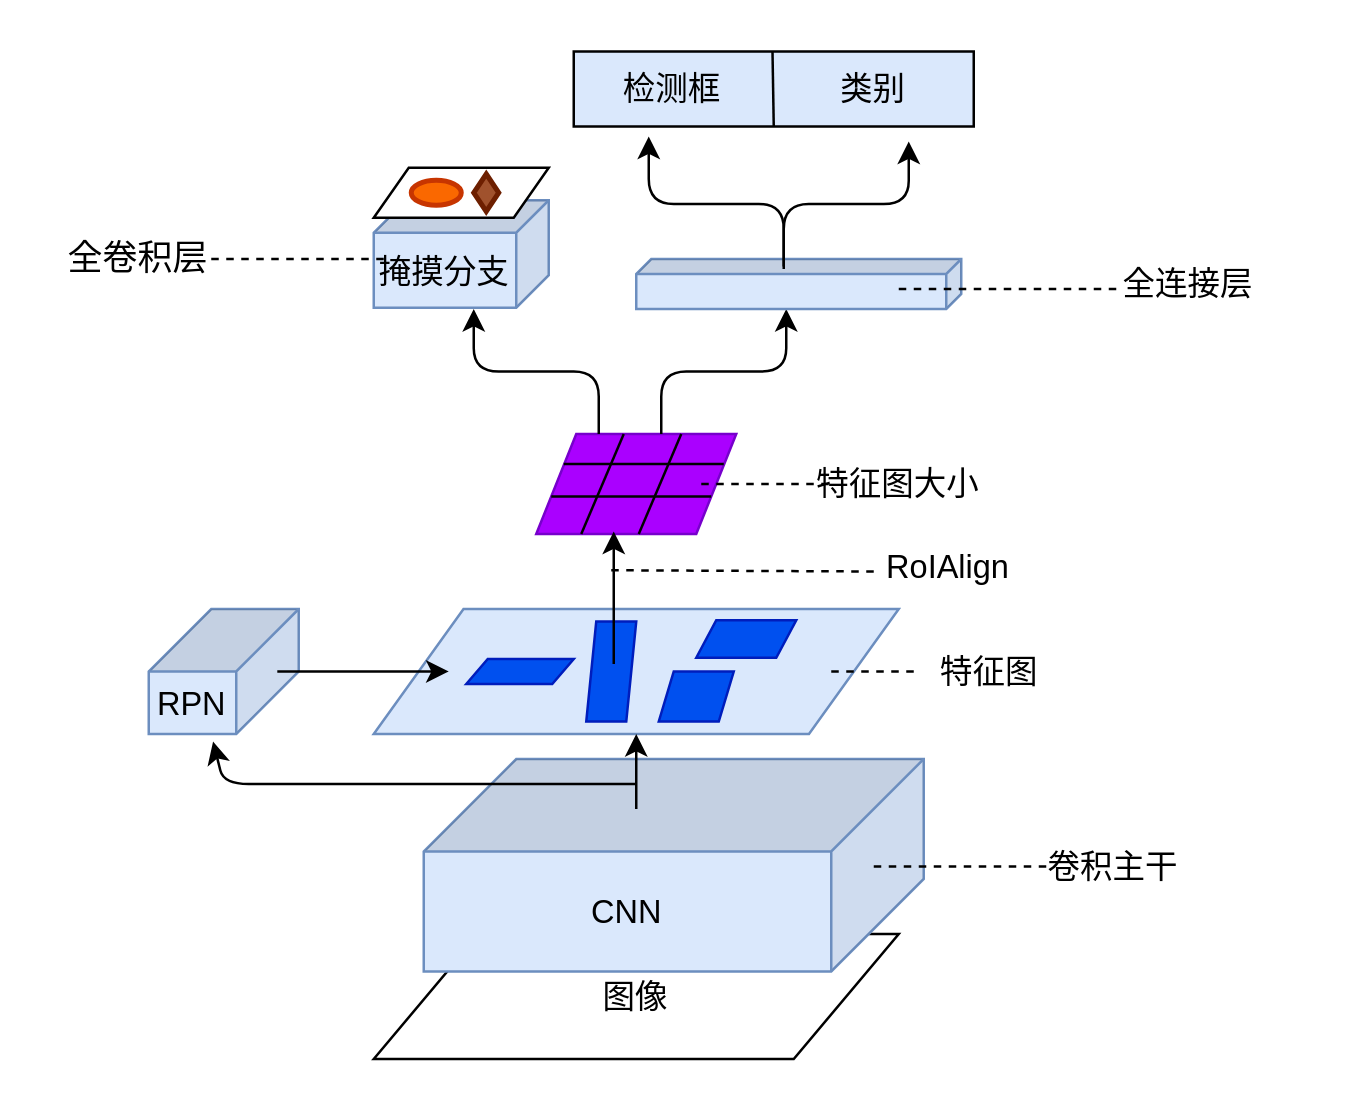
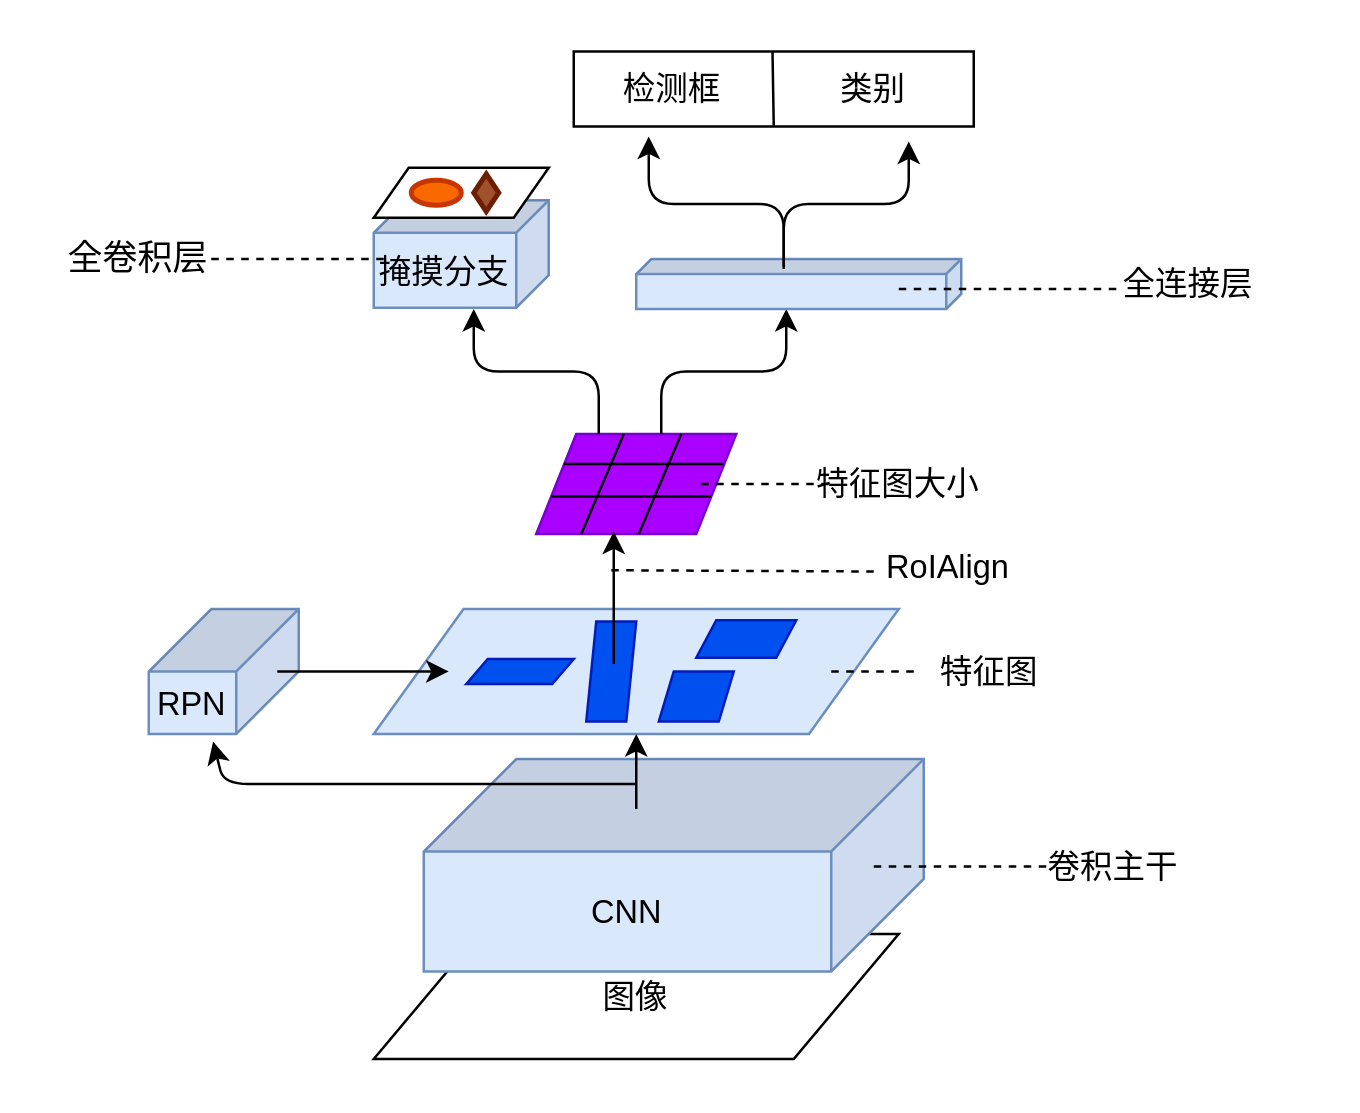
  <mxCell id="0" />
  <mxCell id="1" parent="0" />
  <mxCell id="2" value="图像" style="shape=parallelogram;perimeter=parallelogramPerimeter;whiteSpace=wrap;html=1;fontSize=13;" parent="1" vertex="1"><mxGeometry x="149" y="373" width="210" height="50" as="geometry" /></mxCell>
  <mxCell id="3" value="CNN" style="shape=cube;whiteSpace=wrap;html=1;boundedLbl=1;backgroundOutline=1;darkOpacity=0.05;darkOpacity2=0.1;size=37;direction=south;fillColor=#dae8fc;strokeColor=#6c8ebf;fontSize=13;" parent="1" vertex="1"><mxGeometry x="169" y="303" width="200" height="85" as="geometry" /></mxCell>
  <mxCell id="4" value="" style="shape=parallelogram;perimeter=parallelogramPerimeter;whiteSpace=wrap;html=1;fillColor=#dae8fc;strokeColor=#6c8ebf;size=0.171;fontSize=13;" parent="1" vertex="1"><mxGeometry x="149" y="243" width="210" height="50" as="geometry" /></mxCell>
  <mxCell id="5" value="RPN" style="shape=cube;whiteSpace=wrap;html=1;boundedLbl=1;backgroundOutline=1;darkOpacity=0.05;darkOpacity2=0.1;direction=south;size=25;fillColor=#dae8fc;strokeColor=#6c8ebf;fontSize=13;" parent="1" vertex="1"><mxGeometry x="59" y="243" width="60" height="50" as="geometry" /></mxCell>
  <mxCell id="6" value="" style="shape=parallelogram;perimeter=parallelogramPerimeter;whiteSpace=wrap;html=1;fillColor=#aa00ff;strokeColor=#7700CC;fontColor=#ffffff;fontSize=13;" parent="1" vertex="1"><mxGeometry x="214" y="173" width="80" height="40" as="geometry" /></mxCell>
  <mxCell id="7" value="" style="edgeStyle=elbowEdgeStyle;elbow=vertical;endArrow=classic;html=1;fontSize=13;" parent="1" edge="1"><mxGeometry width="50" height="50" relative="1" as="geometry"><mxPoint x="264" y="173" as="sourcePoint" /><mxPoint x="314" y="123" as="targetPoint" /></mxGeometry></mxCell>
  <mxCell id="8" value="" style="edgeStyle=elbowEdgeStyle;elbow=vertical;endArrow=classic;html=1;fontSize=13;" parent="1" edge="1"><mxGeometry width="50" height="50" relative="1" as="geometry"><mxPoint x="239" y="173" as="sourcePoint" /><mxPoint x="189" y="123" as="targetPoint" /></mxGeometry></mxCell>
  <mxCell id="9" value="" style="shape=cube;whiteSpace=wrap;html=1;boundedLbl=1;backgroundOutline=1;darkOpacity=0.05;darkOpacity2=0.1;direction=south;size=6;fillColor=#dae8fc;strokeColor=#6c8ebf;fontSize=13;" parent="1" vertex="1"><mxGeometry x="254" y="103" width="130" height="20" as="geometry" /></mxCell>
  <mxCell id="10" value="掩摸分支" style="shape=cube;whiteSpace=wrap;html=1;boundedLbl=1;backgroundOutline=1;darkOpacity=0.05;darkOpacity2=0.1;direction=south;size=13;fillColor=#dae8fc;strokeColor=#6c8ebf;fontSize=13;" parent="1" vertex="1"><mxGeometry x="149" y="79.5" width="70" height="43" as="geometry" /></mxCell>
  <mxCell id="11" value="" style="shape=parallelogram;perimeter=parallelogramPerimeter;whiteSpace=wrap;html=1;fillColor=#0050ef;strokeColor=#001DBC;fontColor=#ffffff;fontSize=13;" parent="1" vertex="1"><mxGeometry x="186" y="263" width="43" height="10" as="geometry" /></mxCell>
  <mxCell id="12" value="" style="shape=parallelogram;perimeter=parallelogramPerimeter;whiteSpace=wrap;html=1;fillColor=#0050ef;strokeColor=#001DBC;fontColor=#ffffff;fontSize=13;" parent="1" vertex="1"><mxGeometry x="234" y="248" width="20" height="40" as="geometry" /></mxCell>
  <mxCell id="13" value="" style="shape=parallelogram;perimeter=parallelogramPerimeter;whiteSpace=wrap;html=1;fillColor=#0050ef;strokeColor=#001DBC;fontColor=#ffffff;fontSize=13;" parent="1" vertex="1"><mxGeometry x="278" y="247.5" width="40" height="15" as="geometry" /></mxCell>
  <mxCell id="14" value="" style="shape=parallelogram;perimeter=parallelogramPerimeter;whiteSpace=wrap;html=1;fillColor=#0050ef;strokeColor=#001DBC;fontColor=#ffffff;fontSize=13;" parent="1" vertex="1"><mxGeometry x="263" y="268" width="30" height="20" as="geometry" /></mxCell>
  <mxCell id="15" value="" style="endArrow=classic;html=1;entryX=1.06;entryY=0.571;entryDx=0;entryDy=0;entryPerimeter=0;fontSize=13;" parent="1" target="5" edge="1"><mxGeometry width="50" height="50" relative="1" as="geometry"><mxPoint x="254" y="313" as="sourcePoint" /><mxPoint x="84" y="313" as="targetPoint" /><Array as="points"><mxPoint x="89" y="313" /></Array></mxGeometry></mxCell>
  <mxCell id="16" value="" style="endArrow=classic;html=1;fontSize=13;" parent="1" edge="1"><mxGeometry width="50" height="50" relative="1" as="geometry"><mxPoint x="254" y="323" as="sourcePoint" /><mxPoint x="254" y="293" as="targetPoint" /></mxGeometry></mxCell>
  <mxCell id="17" value="" style="endArrow=none;html=1;fontSize=13;" parent="1" edge="1"><mxGeometry width="50" height="50" relative="1" as="geometry"><mxPoint x="225" y="185" as="sourcePoint" /><mxPoint x="289" y="185" as="targetPoint" /></mxGeometry></mxCell>
  <mxCell id="18" value="" style="endArrow=none;html=1;fontSize=13;" parent="1" edge="1"><mxGeometry width="50" height="50" relative="1" as="geometry"><mxPoint x="220" y="198" as="sourcePoint" /><mxPoint x="284" y="198" as="targetPoint" /></mxGeometry></mxCell>
  <mxCell id="19" value="" style="endArrow=none;html=1;entryX=0.4;entryY=0;entryDx=0;entryDy=0;entryPerimeter=0;fontSize=13;" parent="1" edge="1"><mxGeometry width="50" height="50" relative="1" as="geometry"><mxPoint x="232" y="213" as="sourcePoint" /><mxPoint x="249" y="173" as="targetPoint" /></mxGeometry></mxCell>
  <mxCell id="20" value="" style="endArrow=none;html=1;entryX=0.4;entryY=0;entryDx=0;entryDy=0;entryPerimeter=0;fontSize=13;" parent="1" edge="1"><mxGeometry width="50" height="50" relative="1" as="geometry"><mxPoint x="255" y="213" as="sourcePoint" /><mxPoint x="272" y="173" as="targetPoint" /></mxGeometry></mxCell>
  <mxCell id="21" value="" style="endArrow=classic;html=1;entryX=0.35;entryY=1.05;entryDx=0;entryDy=0;entryPerimeter=0;fontSize=13;" parent="1" edge="1"><mxGeometry width="50" height="50" relative="1" as="geometry"><mxPoint x="245" y="265" as="sourcePoint" /><mxPoint x="245" y="212" as="targetPoint" /></mxGeometry></mxCell>
  <mxCell id="22" value="" style="endArrow=classic;html=1;exitX=0.5;exitY=0.143;exitDx=0;exitDy=0;exitPerimeter=0;fontSize=13;" parent="1" source="5" edge="1"><mxGeometry width="50" height="50" relative="1" as="geometry"><mxPoint x="109" y="283" as="sourcePoint" /><mxPoint x="179" y="268" as="targetPoint" /></mxGeometry></mxCell>
  <mxCell id="23" value="" style="endArrow=none;dashed=1;html=1;fontSize=13;" parent="1" edge="1"><mxGeometry width="50" height="50" relative="1" as="geometry"><mxPoint x="349" y="346" as="sourcePoint" /><mxPoint x="419" y="346" as="targetPoint" /></mxGeometry></mxCell>
  <mxCell id="24" value="卷积主干" style="text;html=1;strokeColor=none;fillColor=none;align=center;verticalAlign=middle;whiteSpace=wrap;rounded=0;fontSize=13;" parent="1" vertex="1"><mxGeometry x="415" y="335.5" width="60" height="20" as="geometry" /></mxCell>
  <mxCell id="25" value="" style="endArrow=none;dashed=1;html=1;fontSize=13;" parent="1" target="26" edge="1"><mxGeometry width="50" height="50" relative="1" as="geometry"><mxPoint x="332" y="268" as="sourcePoint" /><mxPoint x="402" y="268" as="targetPoint" /></mxGeometry></mxCell>
  <mxCell id="26" value="特征图" style="text;html=1;strokeColor=none;fillColor=none;align=center;verticalAlign=middle;whiteSpace=wrap;rounded=0;fontSize=13;" parent="1" vertex="1"><mxGeometry x="367" y="258" width="57" height="20" as="geometry" /></mxCell>
  <mxCell id="27" value="" style="endArrow=none;dashed=1;html=1;fontSize=13;" parent="1" edge="1"><mxGeometry width="50" height="50" relative="1" as="geometry"><mxPoint x="244" y="227.5" as="sourcePoint" /><mxPoint x="349" y="228" as="targetPoint" /></mxGeometry></mxCell>
  <mxCell id="28" value="RoIAlign" style="text;html=1;strokeColor=none;fillColor=none;align=center;verticalAlign=middle;whiteSpace=wrap;rounded=0;fontSize=13;" parent="1" vertex="1"><mxGeometry x="359" y="216" width="40" height="20" as="geometry" /></mxCell>
  <mxCell id="29" value="" style="edgeStyle=elbowEdgeStyle;elbow=vertical;endArrow=classic;html=1;fontSize=13;" parent="1" edge="1"><mxGeometry width="50" height="50" relative="1" as="geometry"><mxPoint x="313" y="106" as="sourcePoint" /><mxPoint x="363" y="56" as="targetPoint" /></mxGeometry></mxCell>
  <mxCell id="30" value="" style="edgeStyle=elbowEdgeStyle;elbow=vertical;endArrow=classic;html=1;fontSize=13;" parent="1" edge="1"><mxGeometry width="50" height="50" relative="1" as="geometry"><mxPoint x="313" y="107" as="sourcePoint" /><mxPoint x="259" y="54" as="targetPoint" /></mxGeometry></mxCell>
- <mxCell id="31" value="&amp;nbsp; &amp;nbsp; &amp;nbsp;检测框" style="rounded=0;whiteSpace=wrap;html=1;align=left;fontSize=13;fillColor=#dae8fc;" parent="1" vertex="1"><mxGeometry x="229" y="20" width="160" height="30" as="geometry" /></mxCell>
+ <mxCell id="31" value="&amp;nbsp; &amp;nbsp; &amp;nbsp;检测框" style="rounded=0;whiteSpace=wrap;html=1;align=left;fontSize=13;" parent="1" vertex="1"><mxGeometry x="229" y="20" width="160" height="30" as="geometry" /></mxCell>
  <mxCell id="32" value="" style="endArrow=none;html=1;exitX=0.5;exitY=1;exitDx=0;exitDy=0;fontSize=13;" parent="1" source="31" edge="1"><mxGeometry width="50" height="50" relative="1" as="geometry"><mxPoint x="309" y="43" as="sourcePoint" /><mxPoint x="308.5" y="20" as="targetPoint" /></mxGeometry></mxCell>
  <mxCell id="33" value="类别" style="text;html=1;strokeColor=none;fillColor=none;align=center;verticalAlign=middle;whiteSpace=wrap;rounded=0;fontSize=13;" parent="1" vertex="1"><mxGeometry x="329" y="25" width="40" height="20" as="geometry" /></mxCell>
  <mxCell id="34" value="" style="shape=parallelogram;perimeter=parallelogramPerimeter;whiteSpace=wrap;html=1;fontSize=13;" parent="1" vertex="1"><mxGeometry x="149" y="66.5" width="70" height="20" as="geometry" /></mxCell>
  <mxCell id="35" value="" style="strokeWidth=2;html=1;shape=mxgraph.flowchart.start_2;whiteSpace=wrap;fillColor=#fa6800;strokeColor=#C73500;fontColor=#ffffff;fontSize=13;" parent="1" vertex="1"><mxGeometry x="164" y="71.5" width="20" height="10" as="geometry" /></mxCell>
  <mxCell id="36" value="" style="strokeWidth=2;html=1;shape=mxgraph.flowchart.decision;whiteSpace=wrap;fillColor=#a0522d;strokeColor=#6D1F00;fontColor=#ffffff;fontSize=13;" parent="1" vertex="1"><mxGeometry x="189" y="69" width="10" height="15" as="geometry" /></mxCell>
  <mxCell id="37" value="" style="endArrow=none;dashed=1;html=1;fontSize=13;" parent="1" edge="1"><mxGeometry width="50" height="50" relative="1" as="geometry"><mxPoint x="359" y="115" as="sourcePoint" /><mxPoint x="449" y="115" as="targetPoint" /></mxGeometry></mxCell>
  <mxCell id="38" value="全连接层" style="text;html=1;strokeColor=none;fillColor=none;align=center;verticalAlign=middle;whiteSpace=wrap;rounded=0;fontSize=13;" parent="1" vertex="1"><mxGeometry x="428" y="103" width="94" height="20" as="geometry" /></mxCell>
  <mxCell id="39" value="" style="endArrow=none;dashed=1;html=1;fontSize=13;" parent="1" edge="1"><mxGeometry width="50" height="50" relative="1" as="geometry"><mxPoint x="280" y="193" as="sourcePoint" /><mxPoint x="333" y="193" as="targetPoint" /></mxGeometry></mxCell>
  <mxCell id="40" value="特征图大小" style="text;html=1;strokeColor=none;fillColor=none;align=center;verticalAlign=middle;whiteSpace=wrap;rounded=0;fontSize=13;" parent="1" vertex="1"><mxGeometry x="319" y="183" width="80" height="20" as="geometry" /></mxCell>
  <mxCell id="41" value="" style="endArrow=none;dashed=1;html=1;" edge="1" parent="1"><mxGeometry width="50" height="50" relative="1" as="geometry"><mxPoint x="84" y="103" as="sourcePoint" /><mxPoint x="154" y="103" as="targetPoint" /></mxGeometry></mxCell>
  <mxCell id="42" value="全卷积层" style="text;html=1;strokeColor=none;fillColor=none;align=center;verticalAlign=middle;whiteSpace=wrap;rounded=0;fontSize=14;" vertex="1" parent="1"><mxGeometry x="20" y="93" width="70" height="20" as="geometry" /></mxCell>
